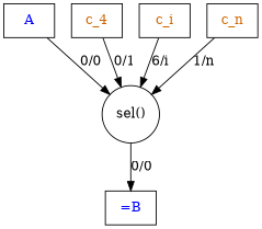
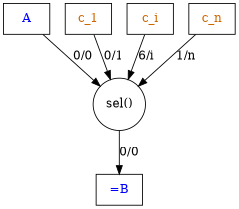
  digraph {
    rankdir=TD
    node [fontcolor=darkorange3 shape=box]
    n1 [fontcolor=blue label=A]
    n2 [label="sel()" shape=circle fontcolor=""]
    n3 [fontcolor=blue label="=B"]
-   n4 [label=c_4]
+   n4 [label=c_1]
    n5 [label=c_i]
    n6 [label=c_n]
    n1 -> n2 [label="0/0"]
    n2 -> n3 [label="0/0"]
    n4 -> n2 [label="0/1"]
    n5 -> n2 [label="6/i"]
    n6 -> n2 [label="1/n"]
  }
